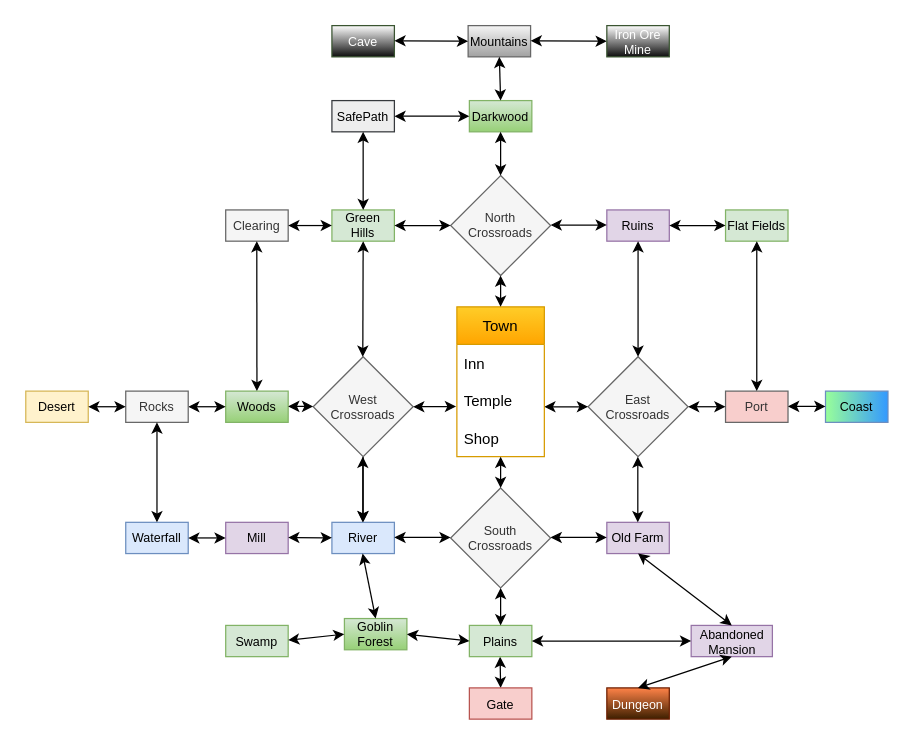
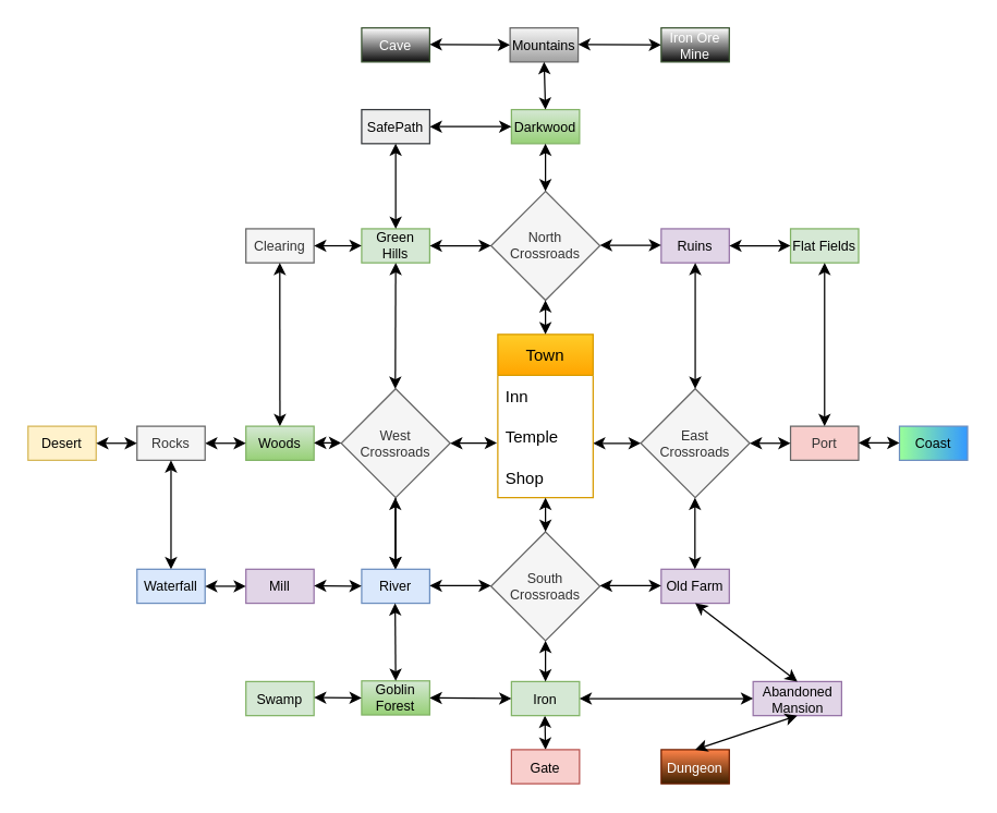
  <mxCell id="0" />
  <mxCell id="1" parent="0" />
  <mxCell id="2" value="North Crossroads" style="rhombus;whiteSpace=wrap;html=1;fillColor=#f5f5f5;strokeColor=#666666;fontColor=#333333;fontSize=10;" parent="1" vertex="1"><mxGeometry x="360" y="140" width="80" height="80" as="geometry" /></mxCell>
  <mxCell id="3" value="South Crossroads" style="rhombus;whiteSpace=wrap;html=1;fillColor=#f5f5f5;fontColor=#333333;strokeColor=#666666;fontSize=10;" parent="1" vertex="1"><mxGeometry x="360" y="390" width="80" height="80" as="geometry" /></mxCell>
  <mxCell id="4" value="East&lt;br&gt;Crossroads" style="rhombus;whiteSpace=wrap;html=1;fillColor=#f5f5f5;fontColor=#333333;strokeColor=#666666;fontSize=10;" parent="1" vertex="1"><mxGeometry x="470" y="285" width="80" height="80" as="geometry" /></mxCell>
  <mxCell id="5" value="" style="edgeStyle=orthogonalEdgeStyle;rounded=0;orthogonalLoop=1;jettySize=auto;html=1;" parent="1" source="6" target="11" edge="1"><mxGeometry relative="1" as="geometry" /></mxCell>
  <mxCell id="6" value="West &lt;br&gt;Crossroads" style="rhombus;whiteSpace=wrap;html=1;fillColor=#f5f5f5;fontColor=#333333;strokeColor=#666666;fontSize=10;" parent="1" vertex="1"><mxGeometry x="250" y="285" width="80" height="80" as="geometry" /></mxCell>
  <mxCell id="7" value="" style="endArrow=classic;startArrow=classic;html=1;rounded=0;entryX=0;entryY=0.5;entryDx=0;entryDy=0;fontSize=10;exitX=0.999;exitY=0.67;exitDx=0;exitDy=0;exitPerimeter=0;" parent="1" source="55" target="4" edge="1"><mxGeometry width="50" height="50" relative="1" as="geometry"><mxPoint x="440" y="325" as="sourcePoint" /><mxPoint x="420" y="280" as="targetPoint" /></mxGeometry></mxCell>
  <mxCell id="8" value="" style="endArrow=classic;startArrow=classic;html=1;rounded=0;entryX=1;entryY=0.5;entryDx=0;entryDy=0;fontSize=10;exitX=-0.009;exitY=0.661;exitDx=0;exitDy=0;exitPerimeter=0;" parent="1" source="55" target="6" edge="1"><mxGeometry width="50" height="50" relative="1" as="geometry"><mxPoint x="360" y="325" as="sourcePoint" /><mxPoint x="430" y="290" as="targetPoint" /></mxGeometry></mxCell>
  <mxCell id="9" value="Woods" style="rounded=0;whiteSpace=wrap;html=1;fontSize=10;fillColor=#d5e8d4;strokeColor=#82b366;gradientColor=#97d077;" parent="1" vertex="1"><mxGeometry x="180" y="312.5" width="50" height="25" as="geometry" /></mxCell>
  <mxCell id="10" value="Green Hills" style="rounded=0;whiteSpace=wrap;html=1;fontSize=10;fillColor=#d5e8d4;strokeColor=#82b366;" parent="1" vertex="1"><mxGeometry x="265" y="167.5" width="50" height="25" as="geometry" /></mxCell>
  <mxCell id="11" value="River" style="rounded=0;whiteSpace=wrap;html=1;fontSize=10;fillColor=#dae8fc;strokeColor=#6c8ebf;" parent="1" vertex="1"><mxGeometry x="265" y="417.5" width="50" height="25" as="geometry" /></mxCell>
  <mxCell id="12" value="Flat Fields" style="rounded=0;whiteSpace=wrap;html=1;fillColor=#d5e8d4;strokeColor=#82b366;fontSize=10;" parent="1" vertex="1"><mxGeometry x="580" y="167.5" width="50" height="25" as="geometry" /></mxCell>
  <mxCell id="13" value="Ruins" style="rounded=0;whiteSpace=wrap;html=1;fontSize=10;fillColor=#e1d5e7;strokeColor=#9673a6;" parent="1" vertex="1"><mxGeometry x="485" y="167.5" width="50" height="25" as="geometry" /></mxCell>
  <mxCell id="14" value="Old Farm" style="rounded=0;whiteSpace=wrap;html=1;fontSize=10;fillColor=#e1d5e7;strokeColor=#9673a6;" parent="1" vertex="1"><mxGeometry x="485" y="417.5" width="50" height="25" as="geometry" /></mxCell>
  <mxCell id="15" value="Darkwood" style="rounded=0;whiteSpace=wrap;html=1;fontSize=10;fillColor=#d5e8d4;gradientColor=#97d077;strokeColor=#82b366;" parent="1" vertex="1"><mxGeometry x="375" y="80" width="50" height="25" as="geometry" /></mxCell>
  <mxCell id="16" value="Coast" style="rounded=0;whiteSpace=wrap;html=1;fontSize=10;fillColor=#3399FF;strokeColor=#6c8ebf;gradientColor=#99FF99;gradientDirection=west;" parent="1" vertex="1"><mxGeometry x="660" y="312.5" width="50" height="25" as="geometry" /></mxCell>
  <mxCell id="17" value="Desert" style="rounded=0;whiteSpace=wrap;html=1;fontSize=10;fillColor=#fff2cc;strokeColor=#d6b656;" parent="1" vertex="1"><mxGeometry x="20" y="312.5" width="50" height="25" as="geometry" /></mxCell>
  <mxCell id="18" value="" style="endArrow=classic;startArrow=classic;html=1;rounded=0;exitX=0.5;exitY=0;exitDx=0;exitDy=0;entryX=0.5;entryY=1;entryDx=0;entryDy=0;" parent="1" source="4" target="13" edge="1"><mxGeometry width="50" height="50" relative="1" as="geometry"><mxPoint x="480" y="280" as="sourcePoint" /><mxPoint x="530" y="230" as="targetPoint" /></mxGeometry></mxCell>
  <mxCell id="19" value="" style="endArrow=classic;startArrow=classic;html=1;rounded=0;exitX=0.5;exitY=0;exitDx=0;exitDy=0;entryX=0.5;entryY=1;entryDx=0;entryDy=0;" parent="1" edge="1"><mxGeometry width="50" height="50" relative="1" as="geometry"><mxPoint x="509.8" y="417.5" as="sourcePoint" /><mxPoint x="509.8" y="365" as="targetPoint" /></mxGeometry></mxCell>
  <mxCell id="20" value="" style="endArrow=classic;startArrow=classic;html=1;rounded=0;exitX=0.5;exitY=0;exitDx=0;exitDy=0;entryX=0.5;entryY=1;entryDx=0;entryDy=0;" parent="1" source="2" target="15" edge="1"><mxGeometry width="50" height="50" relative="1" as="geometry"><mxPoint x="530" y="265" as="sourcePoint" /><mxPoint x="530" y="212.5" as="targetPoint" /></mxGeometry></mxCell>
  <mxCell id="21" value="" style="endArrow=classic;startArrow=classic;html=1;rounded=0;exitX=0.5;exitY=0;exitDx=0;exitDy=0;" parent="1" source="45" edge="1"><mxGeometry width="50" height="50" relative="1" as="geometry"><mxPoint x="399.58" y="555" as="sourcePoint" /><mxPoint x="399.58" y="525" as="targetPoint" /></mxGeometry></mxCell>
  <mxCell id="22" value="" style="endArrow=classic;startArrow=classic;html=1;rounded=0;exitX=0.5;exitY=0;exitDx=0;exitDy=0;entryX=0.5;entryY=1;entryDx=0;entryDy=0;" parent="1" target="10" edge="1"><mxGeometry width="50" height="50" relative="1" as="geometry"><mxPoint x="289.71" y="285" as="sourcePoint" /><mxPoint x="289.71" y="232.5" as="targetPoint" /></mxGeometry></mxCell>
  <mxCell id="23" value="" style="endArrow=classic;startArrow=classic;html=1;rounded=0;exitX=0.5;exitY=0;exitDx=0;exitDy=0;entryX=0.5;entryY=1;entryDx=0;entryDy=0;" parent="1" edge="1"><mxGeometry width="50" height="50" relative="1" as="geometry"><mxPoint x="289.71" y="417.5" as="sourcePoint" /><mxPoint x="289.71" y="365" as="targetPoint" /></mxGeometry></mxCell>
  <mxCell id="24" value="" style="endArrow=classic;startArrow=classic;html=1;rounded=0;entryX=1;entryY=0.5;entryDx=0;entryDy=0;exitX=0;exitY=0.5;exitDx=0;exitDy=0;fontSize=10;" parent="1" edge="1"><mxGeometry width="50" height="50" relative="1" as="geometry"><mxPoint x="250" y="324.71" as="sourcePoint" /><mxPoint x="230" y="324.71" as="targetPoint" /></mxGeometry></mxCell>
  <mxCell id="25" value="" style="endArrow=classic;startArrow=classic;html=1;rounded=0;entryX=0;entryY=0.5;entryDx=0;entryDy=0;fontSize=10;" parent="1" target="9" edge="1"><mxGeometry width="50" height="50" relative="1" as="geometry"><mxPoint x="150" y="325" as="sourcePoint" /><mxPoint x="240" y="334.71" as="targetPoint" /></mxGeometry></mxCell>
  <mxCell id="26" value="" style="endArrow=classic;startArrow=classic;html=1;rounded=0;exitX=1;exitY=0.5;exitDx=0;exitDy=0;entryX=0;entryY=0.5;entryDx=0;entryDy=0;" parent="1" source="10" target="2" edge="1"><mxGeometry width="50" height="50" relative="1" as="geometry"><mxPoint x="299.71" y="255" as="sourcePoint" /><mxPoint x="299.71" y="202.5" as="targetPoint" /></mxGeometry></mxCell>
  <mxCell id="27" value="" style="endArrow=classic;startArrow=classic;html=1;rounded=0;exitX=1;exitY=0.5;exitDx=0;exitDy=0;entryX=0;entryY=0.5;entryDx=0;entryDy=0;" parent="1" edge="1"><mxGeometry width="50" height="50" relative="1" as="geometry"><mxPoint x="440" y="179.58" as="sourcePoint" /><mxPoint x="485" y="179.58" as="targetPoint" /></mxGeometry></mxCell>
  <mxCell id="28" value="" style="endArrow=classic;startArrow=classic;html=1;rounded=0;exitX=1;exitY=0.5;exitDx=0;exitDy=0;entryX=0;entryY=0.5;entryDx=0;entryDy=0;" parent="1" edge="1"><mxGeometry width="50" height="50" relative="1" as="geometry"><mxPoint x="315" y="429.58" as="sourcePoint" /><mxPoint x="360" y="429.58" as="targetPoint" /></mxGeometry></mxCell>
  <mxCell id="29" value="" style="endArrow=classic;startArrow=classic;html=1;rounded=0;exitX=1;exitY=0.5;exitDx=0;exitDy=0;entryX=0;entryY=0.5;entryDx=0;entryDy=0;" parent="1" edge="1"><mxGeometry width="50" height="50" relative="1" as="geometry"><mxPoint x="440" y="429.58" as="sourcePoint" /><mxPoint x="485" y="429.58" as="targetPoint" /></mxGeometry></mxCell>
  <mxCell id="30" value="Mountains" style="rounded=0;whiteSpace=wrap;html=1;fontSize=10;fillColor=#f5f5f5;gradientColor=#A1A1A1;strokeColor=#666666;" parent="1" vertex="1"><mxGeometry x="374" y="20" width="50" height="25" as="geometry" /></mxCell>
  <mxCell id="31" value="Rocks" style="rounded=0;whiteSpace=wrap;html=1;fontSize=10;fillColor=#f5f5f5;strokeColor=#666666;fontColor=#333333;" parent="1" vertex="1"><mxGeometry x="100" y="312.5" width="50" height="25" as="geometry" /></mxCell>
  <mxCell id="32" value="" style="endArrow=classic;startArrow=classic;html=1;rounded=0;fontSize=10;exitX=1;exitY=0.5;exitDx=0;exitDy=0;" parent="1" source="17" edge="1"><mxGeometry width="50" height="50" relative="1" as="geometry"><mxPoint x="160" y="335" as="sourcePoint" /><mxPoint x="100" y="325" as="targetPoint" /></mxGeometry></mxCell>
- <mxCell id="33" value="Goblin Forest" style="rounded=0;whiteSpace=wrap;html=1;fontSize=10;fillColor=#d5e8d4;strokeColor=#82b366;gradientColor=#97d077;" parent="1" vertex="1"><mxGeometry x="275" y="494.5" width="50" height="25" as="geometry" /></mxCell>
+ <mxCell id="33" value="Goblin Forest" style="rounded=0;whiteSpace=wrap;html=1;fontSize=10;fillColor=#d5e8d4;strokeColor=#82b366;gradientColor=#97d077;" parent="1" vertex="1"><mxGeometry x="265" y="499.5" width="50" height="25" as="geometry" /></mxCell>
  <mxCell id="34" value="Swamp" style="rounded=0;whiteSpace=wrap;html=1;fontSize=10;fillColor=#d5e8d4;strokeColor=#82b366;" parent="1" vertex="1"><mxGeometry x="180" y="500" width="50" height="25" as="geometry" /></mxCell>
  <mxCell id="35" value="" style="endArrow=classic;startArrow=classic;html=1;rounded=0;exitX=0.5;exitY=0;exitDx=0;exitDy=0;entryX=0.5;entryY=1;entryDx=0;entryDy=0;" parent="1" source="33" edge="1"><mxGeometry width="50" height="50" relative="1" as="geometry"><mxPoint x="289.58" y="495" as="sourcePoint" /><mxPoint x="289.58" y="442.5" as="targetPoint" /></mxGeometry></mxCell>
  <mxCell id="36" value="" style="endArrow=classic;startArrow=classic;html=1;rounded=0;exitX=1;exitY=0.5;exitDx=0;exitDy=0;entryX=0;entryY=0.5;entryDx=0;entryDy=0;" parent="1" target="33" edge="1"><mxGeometry width="50" height="50" relative="1" as="geometry"><mxPoint x="230" y="511.76" as="sourcePoint" /><mxPoint x="260" y="512" as="targetPoint" /></mxGeometry></mxCell>
- <mxCell id="37" value="Plains" style="rounded=0;whiteSpace=wrap;html=1;fontSize=10;fillColor=#d5e8d4;strokeColor=#82b366;" parent="1" vertex="1"><mxGeometry x="375" y="500" width="50" height="25" as="geometry" /></mxCell>
+ <mxCell id="37" value="Iron" style="rounded=0;whiteSpace=wrap;html=1;fontSize=10;fillColor=#d5e8d4;strokeColor=#82b366;" parent="1" vertex="1"><mxGeometry x="375" y="500" width="50" height="25" as="geometry" /></mxCell>
  <mxCell id="38" value="Mill" style="rounded=0;whiteSpace=wrap;html=1;fontSize=10;fillColor=#e1d5e7;strokeColor=#9673a6;" parent="1" vertex="1"><mxGeometry x="180" y="417.5" width="50" height="25" as="geometry" /></mxCell>
  <mxCell id="39" value="" style="endArrow=classic;startArrow=classic;html=1;rounded=0;exitX=1;exitY=0.5;exitDx=0;exitDy=0;entryX=0;entryY=0.5;entryDx=0;entryDy=0;" parent="1" edge="1"><mxGeometry width="50" height="50" relative="1" as="geometry"><mxPoint x="230" y="429.66" as="sourcePoint" /><mxPoint x="265" y="429.9" as="targetPoint" /></mxGeometry></mxCell>
  <mxCell id="40" value="Cave" style="rounded=0;whiteSpace=wrap;html=1;fontSize=10;fillColor=#FFFFFF;fontColor=#ffffff;strokeColor=#3A5431;gradientColor=#0D0D0D;" parent="1" vertex="1"><mxGeometry x="265" y="20" width="50" height="25" as="geometry" /></mxCell>
  <mxCell id="41" value="" style="endArrow=classic;startArrow=classic;html=1;rounded=0;exitX=1;exitY=0.5;exitDx=0;exitDy=0;entryX=0;entryY=0.5;entryDx=0;entryDy=0;" parent="1" target="30" edge="1"><mxGeometry width="50" height="50" relative="1" as="geometry"><mxPoint x="315" y="32.08" as="sourcePoint" /><mxPoint x="360" y="32.08" as="targetPoint" /></mxGeometry></mxCell>
  <mxCell id="42" value="" style="endArrow=classic;startArrow=classic;html=1;rounded=0;exitX=0.5;exitY=0;exitDx=0;exitDy=0;entryX=0.5;entryY=1;entryDx=0;entryDy=0;" parent="1" source="15" target="30" edge="1"><mxGeometry width="50" height="50" relative="1" as="geometry"><mxPoint x="410" y="150" as="sourcePoint" /><mxPoint x="410" y="115" as="targetPoint" /></mxGeometry></mxCell>
  <mxCell id="43" value="" style="endArrow=classic;startArrow=classic;html=1;rounded=0;exitX=1;exitY=0.5;exitDx=0;exitDy=0;entryX=0;entryY=0.5;entryDx=0;entryDy=0;" parent="1" edge="1"><mxGeometry width="50" height="50" relative="1" as="geometry"><mxPoint x="424" y="32.08" as="sourcePoint" /><mxPoint x="485" y="32.5" as="targetPoint" /></mxGeometry></mxCell>
  <mxCell id="44" value="" style="endArrow=classic;startArrow=classic;html=1;rounded=0;entryX=0;entryY=0.5;entryDx=0;entryDy=0;exitX=1;exitY=0.5;exitDx=0;exitDy=0;" parent="1" source="33" target="37" edge="1"><mxGeometry width="50" height="50" relative="1" as="geometry"><mxPoint x="300" y="550" as="sourcePoint" /><mxPoint x="350" y="500" as="targetPoint" /></mxGeometry></mxCell>
  <mxCell id="45" value="Gate" style="rounded=0;whiteSpace=wrap;html=1;fontSize=10;fillColor=#f8cecc;strokeColor=#b85450;" parent="1" vertex="1"><mxGeometry x="375" y="550" width="50" height="25" as="geometry" /></mxCell>
  <mxCell id="46" value="" style="endArrow=classic;startArrow=classic;html=1;rounded=0;entryX=0.5;entryY=1;entryDx=0;entryDy=0;exitX=0.5;exitY=0;exitDx=0;exitDy=0;" parent="1" source="37" target="3" edge="1"><mxGeometry width="50" height="50" relative="1" as="geometry"><mxPoint x="410" y="510" as="sourcePoint" /><mxPoint x="410" y="480" as="targetPoint" /></mxGeometry></mxCell>
  <mxCell id="47" value="Abandoned Mansion" style="rounded=0;whiteSpace=wrap;html=1;fontSize=10;fillColor=#e1d5e7;strokeColor=#9673a6;" parent="1" vertex="1"><mxGeometry x="552.5" y="500" width="65" height="25" as="geometry" /></mxCell>
  <mxCell id="48" value="" style="endArrow=classic;startArrow=classic;html=1;rounded=0;entryX=0;entryY=0.5;entryDx=0;entryDy=0;exitX=1;exitY=0.5;exitDx=0;exitDy=0;" parent="1" source="37" target="47" edge="1"><mxGeometry width="50" height="50" relative="1" as="geometry"><mxPoint x="430" y="550" as="sourcePoint" /><mxPoint x="480" y="500" as="targetPoint" /></mxGeometry></mxCell>
  <mxCell id="49" value="" style="endArrow=classic;startArrow=classic;html=1;rounded=0;exitX=0.5;exitY=0;exitDx=0;exitDy=0;entryX=0.5;entryY=1;entryDx=0;entryDy=0;" parent="1" source="47" target="14" edge="1"><mxGeometry width="50" height="50" relative="1" as="geometry"><mxPoint x="519.8" y="427.5" as="sourcePoint" /><mxPoint x="519.8" y="375" as="targetPoint" /></mxGeometry></mxCell>
  <mxCell id="50" value="Dungeon" style="rounded=0;whiteSpace=wrap;html=1;fontSize=10;fillColor=#FF8348;strokeColor=#6D1F00;fontColor=#ffffff;gradientColor=#3D1F00;" parent="1" vertex="1"><mxGeometry x="485" y="550" width="50" height="25" as="geometry" /></mxCell>
  <mxCell id="51" value="" style="endArrow=classic;startArrow=classic;html=1;rounded=0;entryX=0.5;entryY=1;entryDx=0;entryDy=0;exitX=0.5;exitY=0;exitDx=0;exitDy=0;" parent="1" source="50" target="47" edge="1"><mxGeometry width="50" height="50" relative="1" as="geometry"><mxPoint x="410" y="510" as="sourcePoint" /><mxPoint x="410" y="480" as="targetPoint" /></mxGeometry></mxCell>
  <mxCell id="52" value="" style="endArrow=classic;startArrow=classic;html=1;rounded=0;entryX=0;entryY=0.5;entryDx=0;entryDy=0;exitX=1;exitY=0.5;exitDx=0;exitDy=0;" parent="1" source="66" target="15" edge="1"><mxGeometry width="50" height="50" relative="1" as="geometry"><mxPoint x="340" y="240" as="sourcePoint" /><mxPoint x="390" y="190" as="targetPoint" /><Array as="points" /></mxGeometry></mxCell>
  <mxCell id="53" value="Town" style="swimlane;fontStyle=0;childLayout=stackLayout;horizontal=1;startSize=30;horizontalStack=0;resizeParent=1;resizeParentMax=0;resizeLast=0;collapsible=1;marginBottom=0;fillColor=#ffcd28;gradientColor=#ffa500;strokeColor=#d79b00;" parent="1" vertex="1"><mxGeometry x="365" y="245" width="70" height="120" as="geometry"><mxRectangle x="355" y="320" width="60" height="30" as="alternateBounds" /></mxGeometry></mxCell>
  <mxCell id="54" value="Inn" style="text;strokeColor=none;fillColor=none;align=left;verticalAlign=middle;spacingLeft=4;spacingRight=4;overflow=hidden;points=[[0,0.5],[1,0.5]];portConstraint=eastwest;rotatable=0;" parent="53" vertex="1"><mxGeometry y="30" width="70" height="30" as="geometry" /></mxCell>
  <mxCell id="55" value="Temple" style="text;strokeColor=none;fillColor=none;align=left;verticalAlign=middle;spacingLeft=4;spacingRight=4;overflow=hidden;points=[[0,0.5],[1,0.5]];portConstraint=eastwest;rotatable=0;" parent="53" vertex="1"><mxGeometry y="60" width="70" height="30" as="geometry" /></mxCell>
  <mxCell id="56" value="Shop" style="text;strokeColor=none;fillColor=none;align=left;verticalAlign=middle;spacingLeft=4;spacingRight=4;overflow=hidden;points=[[0,0.5],[1,0.5]];portConstraint=eastwest;rotatable=0;" parent="53" vertex="1"><mxGeometry y="90" width="70" height="30" as="geometry" /></mxCell>
  <mxCell id="57" value="" style="endArrow=classic;startArrow=classic;html=1;rounded=0;entryX=0.5;entryY=0;entryDx=0;entryDy=0;exitX=0.5;exitY=1;exitDx=0;exitDy=0;" parent="1" source="2" target="53" edge="1"><mxGeometry width="50" height="50" relative="1" as="geometry"><mxPoint x="370" y="350" as="sourcePoint" /><mxPoint x="420" y="300" as="targetPoint" /></mxGeometry></mxCell>
  <mxCell id="58" value="" style="endArrow=classic;startArrow=classic;html=1;rounded=0;entryX=0.5;entryY=0;entryDx=0;entryDy=0;exitX=0.5;exitY=1;exitDx=0;exitDy=0;" parent="1" source="53" target="3" edge="1"><mxGeometry width="50" height="50" relative="1" as="geometry"><mxPoint x="370" y="350" as="sourcePoint" /><mxPoint x="420" y="300" as="targetPoint" /></mxGeometry></mxCell>
  <mxCell id="59" value="Port" style="rounded=0;whiteSpace=wrap;html=1;fillColor=#f8cecc;strokeColor=#666666;fontSize=10;fontColor=#333333;" parent="1" vertex="1"><mxGeometry x="580" y="312.5" width="50" height="25" as="geometry" /></mxCell>
  <mxCell id="60" value="Waterfall" style="rounded=0;whiteSpace=wrap;html=1;fontSize=10;fillColor=#dae8fc;strokeColor=#6c8ebf;" parent="1" vertex="1"><mxGeometry x="100" y="417.5" width="50" height="25" as="geometry" /></mxCell>
  <mxCell id="61" value="" style="endArrow=classic;startArrow=classic;html=1;rounded=0;entryX=0.5;entryY=1;entryDx=0;entryDy=0;exitX=0.5;exitY=0;exitDx=0;exitDy=0;" parent="1" source="60" target="31" edge="1"><mxGeometry width="50" height="50" relative="1" as="geometry"><mxPoint x="390" y="340" as="sourcePoint" /><mxPoint x="440" y="290" as="targetPoint" /></mxGeometry></mxCell>
  <mxCell id="62" value="" style="endArrow=classic;startArrow=classic;html=1;rounded=0;entryX=0;entryY=0.5;entryDx=0;entryDy=0;" parent="1" target="38" edge="1"><mxGeometry width="50" height="50" relative="1" as="geometry"><mxPoint x="150" y="430" as="sourcePoint" /><mxPoint x="135" y="347.5" as="targetPoint" /></mxGeometry></mxCell>
  <mxCell id="63" value="Clearing" style="rounded=0;whiteSpace=wrap;html=1;fontSize=10;fillColor=#f5f5f5;strokeColor=#666666;fontColor=#333333;" parent="1" vertex="1"><mxGeometry x="180" y="167.5" width="50" height="25" as="geometry" /></mxCell>
  <mxCell id="64" value="" style="endArrow=classic;startArrow=classic;html=1;rounded=0;entryX=0;entryY=0.5;entryDx=0;entryDy=0;exitX=1;exitY=0.5;exitDx=0;exitDy=0;" parent="1" source="63" target="10" edge="1"><mxGeometry width="50" height="50" relative="1" as="geometry"><mxPoint x="390" y="340" as="sourcePoint" /><mxPoint x="440" y="290" as="targetPoint" /></mxGeometry></mxCell>
  <mxCell id="65" value="" style="endArrow=classic;startArrow=classic;html=1;rounded=0;entryX=0.5;entryY=1;entryDx=0;entryDy=0;exitX=0.5;exitY=0;exitDx=0;exitDy=0;" parent="1" source="9" edge="1"><mxGeometry width="50" height="50" relative="1" as="geometry"><mxPoint x="205" y="310" as="sourcePoint" /><mxPoint x="204.87" y="192.5" as="targetPoint" /></mxGeometry></mxCell>
  <mxCell id="66" value="SafePath" style="rounded=0;whiteSpace=wrap;html=1;fontSize=10;fillColor=#eeeeee;strokeColor=#36393d;" parent="1" vertex="1"><mxGeometry x="265" y="80" width="50" height="25" as="geometry" /></mxCell>
  <mxCell id="67" value="" style="endArrow=classic;startArrow=classic;html=1;rounded=0;entryX=0.5;entryY=1;entryDx=0;entryDy=0;exitX=0.5;exitY=0;exitDx=0;exitDy=0;" parent="1" source="10" target="66" edge="1"><mxGeometry width="50" height="50" relative="1" as="geometry"><mxPoint x="270" y="320" as="sourcePoint" /><mxPoint x="320" y="270" as="targetPoint" /></mxGeometry></mxCell>
  <mxCell id="68" value="Iron Ore Mine" style="rounded=0;whiteSpace=wrap;html=1;fontSize=10;fillColor=#FFFFFF;fontColor=#ffffff;strokeColor=#3A5431;gradientColor=#0D0D0D;" parent="1" vertex="1"><mxGeometry x="485" y="20" width="50" height="25" as="geometry" /></mxCell>
  <mxCell id="69" value="" style="endArrow=classic;startArrow=classic;html=1;rounded=0;entryX=0;entryY=0.5;entryDx=0;entryDy=0;exitX=1;exitY=0.5;exitDx=0;exitDy=0;" edge="1" parent="1" source="13" target="12"><mxGeometry width="50" height="50" relative="1" as="geometry"><mxPoint x="480" y="380" as="sourcePoint" /><mxPoint x="530" y="330" as="targetPoint" /></mxGeometry></mxCell>
  <mxCell id="70" value="" style="endArrow=classic;startArrow=classic;html=1;rounded=0;entryX=0.5;entryY=1;entryDx=0;entryDy=0;exitX=0.5;exitY=0;exitDx=0;exitDy=0;" edge="1" parent="1" source="59" target="12"><mxGeometry width="50" height="50" relative="1" as="geometry"><mxPoint x="595" y="310" as="sourcePoint" /><mxPoint x="530" y="330" as="targetPoint" /></mxGeometry></mxCell>
  <mxCell id="71" value="" style="endArrow=classic;startArrow=classic;html=1;rounded=0;entryX=0;entryY=0.5;entryDx=0;entryDy=0;exitX=1;exitY=0.5;exitDx=0;exitDy=0;" edge="1" parent="1" source="4" target="59"><mxGeometry width="50" height="50" relative="1" as="geometry"><mxPoint x="480" y="380" as="sourcePoint" /><mxPoint x="530" y="330" as="targetPoint" /></mxGeometry></mxCell>
  <mxCell id="72" value="" style="endArrow=classic;startArrow=classic;html=1;rounded=0;entryX=0;entryY=0.5;entryDx=0;entryDy=0;exitX=1;exitY=0.5;exitDx=0;exitDy=0;" edge="1" parent="1"><mxGeometry width="50" height="50" relative="1" as="geometry"><mxPoint x="630" y="324.71" as="sourcePoint" /><mxPoint x="660" y="324.71" as="targetPoint" /></mxGeometry></mxCell>
